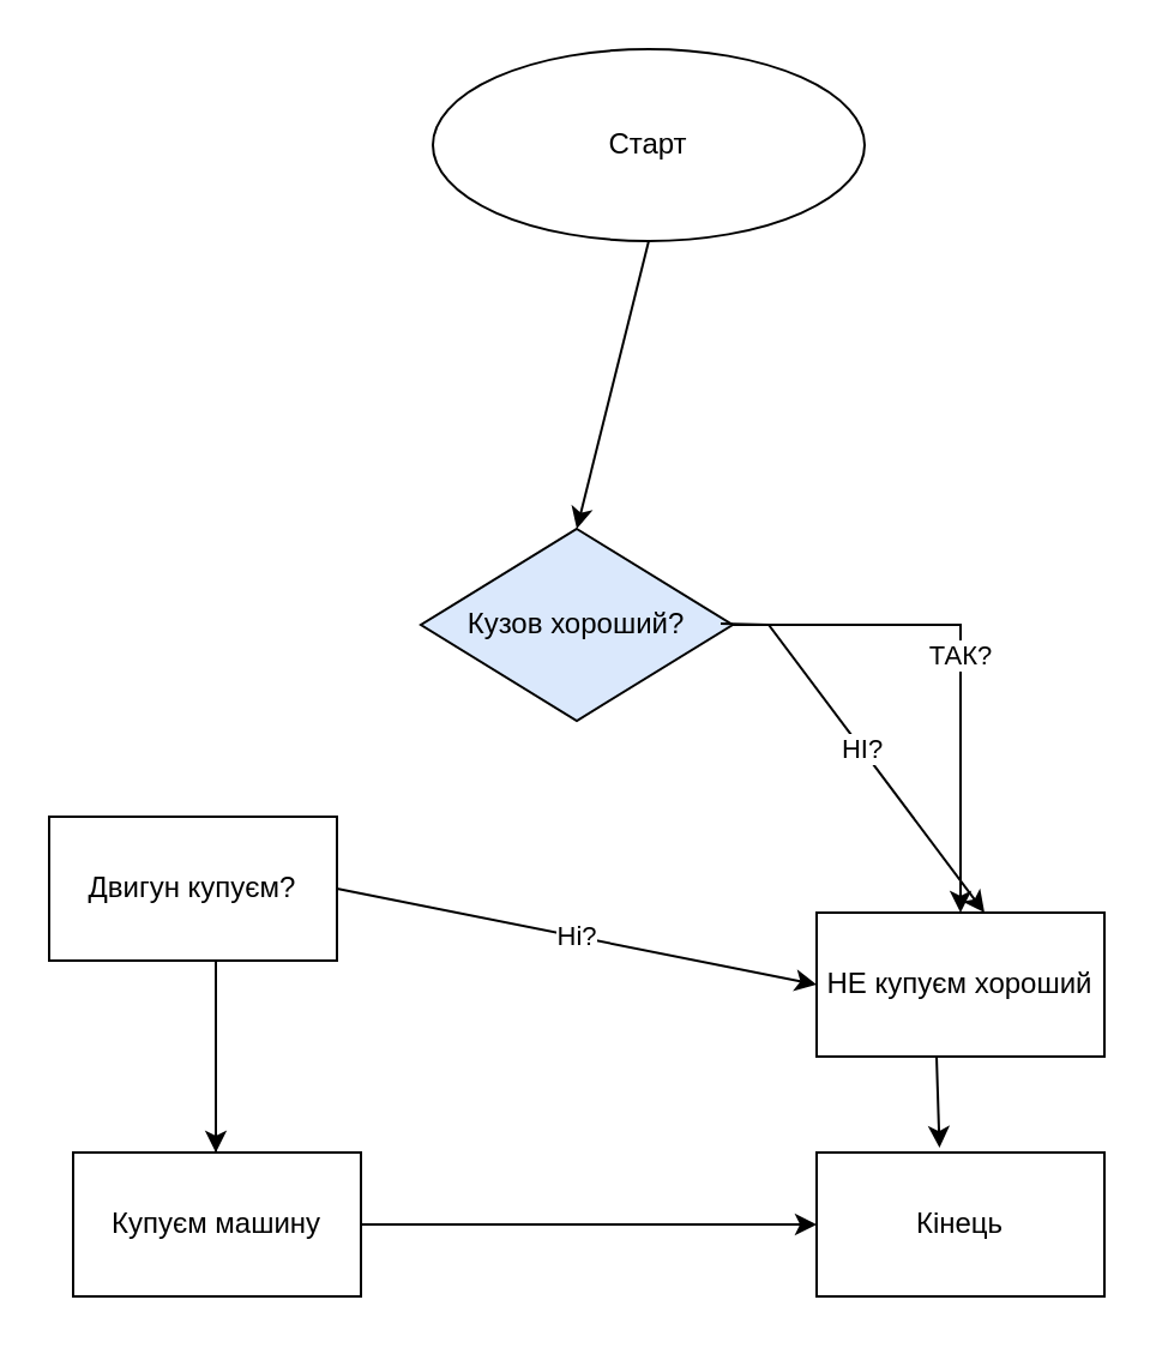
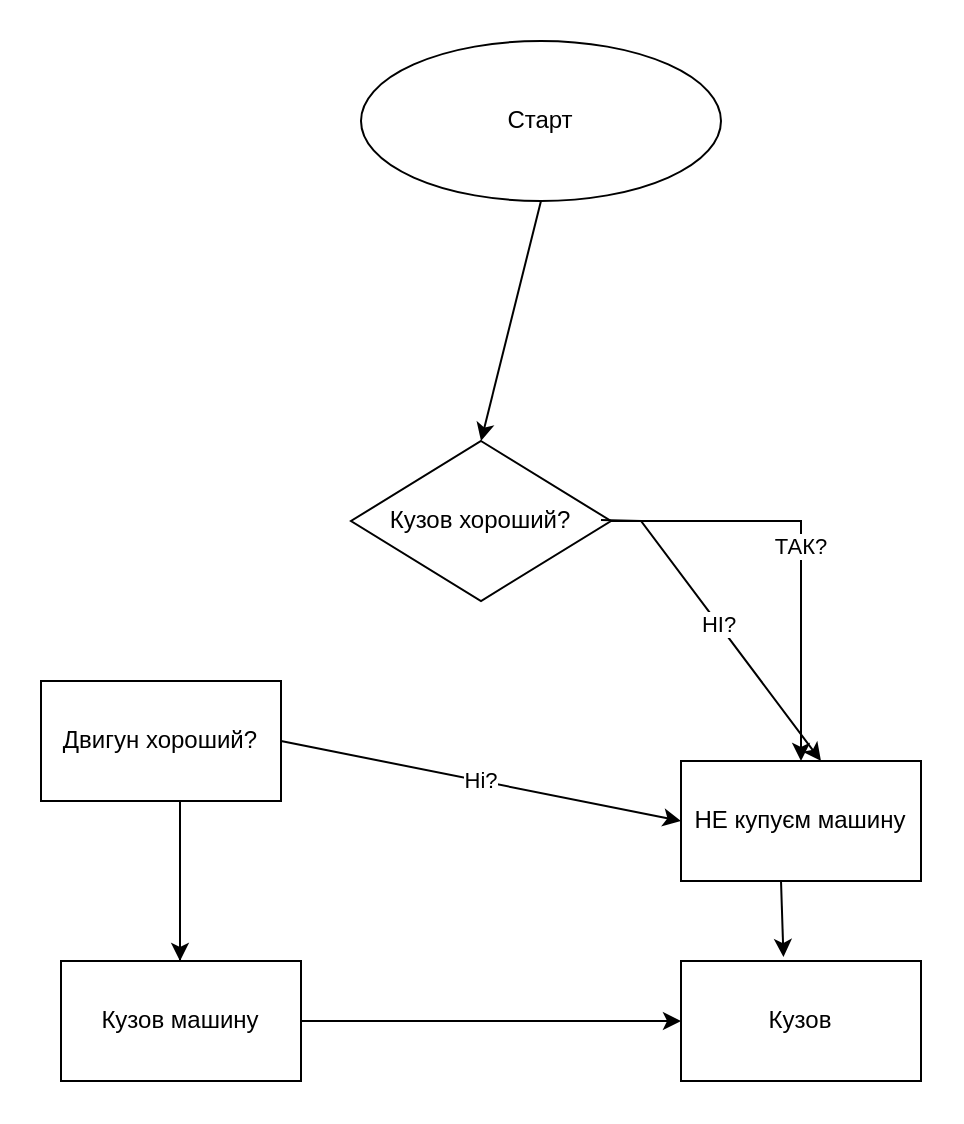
  <mxCell id="0" />
  <mxCell id="1" parent="0" />
  <mxCell id="2" value="Старт" style="ellipse;whiteSpace=wrap;html=1;" vertex="1" parent="1"><mxGeometry x="180" y="20" width="180" height="80" as="geometry" /></mxCell>
  <mxCell id="3" value="" style="endArrow=classic;html=1;rounded=0;exitX=0.5;exitY=1;exitDx=0;exitDy=0;" edge="1" parent="1" source="2"><mxGeometry width="50" height="50" relative="1" as="geometry"><mxPoint x="240" y="310" as="sourcePoint" /><mxPoint x="240" y="220" as="targetPoint" /></mxGeometry></mxCell>
  <mxCell id="4" value="ТАК?" style="edgeStyle=orthogonalEdgeStyle;rounded=0;orthogonalLoop=1;jettySize=auto;html=1;" edge="1" parent="1" source="5" target="10"><mxGeometry relative="1" as="geometry"><mxPoint x="90" y="260" as="targetPoint" /></mxGeometry></mxCell>
- <mxCell id="5" value="Кузов хороший?" style="rhombus;whiteSpace=wrap;html=1;fillColor=#dae8fc;" vertex="1" parent="1"><mxGeometry x="175" y="220" width="130" height="80" as="geometry" /></mxCell>
+ <mxCell id="5" value="Кузов хороший?" style="rhombus;whiteSpace=wrap;html=1;" vertex="1" parent="1"><mxGeometry x="175" y="220" width="130" height="80" as="geometry" /></mxCell>
  <mxCell id="6" value="НІ?" style="endArrow=classic;html=1;rounded=0;" edge="1" parent="1"><mxGeometry width="50" height="50" relative="1" as="geometry"><mxPoint x="300" y="259.5" as="sourcePoint" /><mxPoint x="410" y="380" as="targetPoint" /><Array as="points"><mxPoint x="320" y="260" /></Array></mxGeometry></mxCell>
- <mxCell id="7" value="Двигун купуєм?" style="rounded=0;whiteSpace=wrap;html=1;" vertex="1" parent="1"><mxGeometry x="20" y="340" width="120" height="60" as="geometry" /></mxCell>
+ <mxCell id="7" value="Двигун хороший?" style="rounded=0;whiteSpace=wrap;html=1;" vertex="1" parent="1"><mxGeometry x="20" y="340" width="120" height="60" as="geometry" /></mxCell>
  <mxCell id="8" value="" style="endArrow=classic;html=1;rounded=0;" edge="1" parent="1"><mxGeometry width="50" height="50" relative="1" as="geometry"><mxPoint x="89.5" y="480" as="sourcePoint" /><mxPoint x="89.5" y="480" as="targetPoint" /><Array as="points"><mxPoint x="89.5" y="400" /><mxPoint x="89.5" y="440" /></Array></mxGeometry></mxCell>
- <mxCell id="9" value="Купуєм машину" style="rounded=0;whiteSpace=wrap;html=1;" vertex="1" parent="1"><mxGeometry x="30" y="480" width="120" height="60" as="geometry" /></mxCell>
- <mxCell id="10" value="НЕ купуєм хороший" style="rounded=0;whiteSpace=wrap;html=1;" vertex="1" parent="1"><mxGeometry x="340" y="380" width="120" height="60" as="geometry" /></mxCell>
+ <mxCell id="9" value="Кузов машину" style="rounded=0;whiteSpace=wrap;html=1;" vertex="1" parent="1"><mxGeometry x="30" y="480" width="120" height="60" as="geometry" /></mxCell>
+ <mxCell id="10" value="НЕ купуєм машину" style="rounded=0;whiteSpace=wrap;html=1;" vertex="1" parent="1"><mxGeometry x="340" y="380" width="120" height="60" as="geometry" /></mxCell>
  <mxCell id="11" value="Ні?" style="endArrow=classic;html=1;rounded=0;entryX=0;entryY=0.5;entryDx=0;entryDy=0;" edge="1" parent="1" target="10"><mxGeometry width="50" height="50" relative="1" as="geometry"><mxPoint x="140" y="370" as="sourcePoint" /><mxPoint x="170" y="310" as="targetPoint" /></mxGeometry></mxCell>
  <mxCell id="12" value="" style="endArrow=classic;html=1;rounded=0;" edge="1" parent="1"><mxGeometry width="50" height="50" relative="1" as="geometry"><mxPoint x="150" y="510" as="sourcePoint" /><mxPoint x="340" y="510" as="targetPoint" /></mxGeometry></mxCell>
- <mxCell id="13" value="Кінець" style="rounded=0;whiteSpace=wrap;html=1;" vertex="1" parent="1"><mxGeometry x="340" y="480" width="120" height="60" as="geometry" /></mxCell>
+ <mxCell id="13" value="Кузов" style="rounded=0;whiteSpace=wrap;html=1;" vertex="1" parent="1"><mxGeometry x="340" y="480" width="120" height="60" as="geometry" /></mxCell>
  <mxCell id="14" value="" style="endArrow=classic;html=1;rounded=0;entryX=0.427;entryY=-0.033;entryDx=0;entryDy=0;entryPerimeter=0;" edge="1" parent="1" target="13"><mxGeometry width="50" height="50" relative="1" as="geometry"><mxPoint x="390" y="440" as="sourcePoint" /><mxPoint x="440" y="390" as="targetPoint" /></mxGeometry></mxCell>
